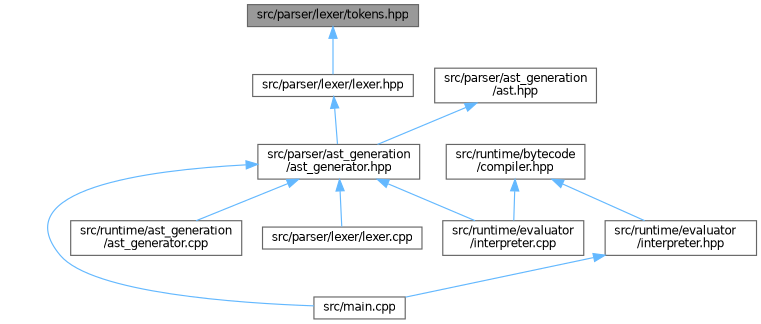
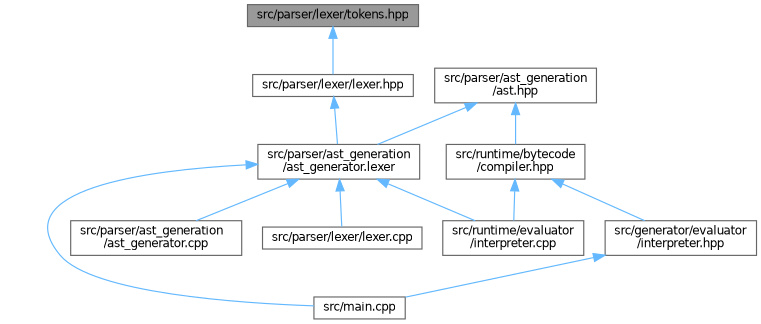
  digraph {
    node [color=grey40 fillcolor=white fontname=Helvetica fontsize=10 shape=box style=filled]
    edge [color=steelblue1 dir=back fontname=Helvetica fontsize=10 labelfontname=Helvetica labelfontsize=10 style=solid]
    n1 [color=gray40 fillcolor=grey60 fontcolor=black height=0.2 label="src/parser/lexer/tokens.hpp" width=0.4]
    n2 [height=0.2 label="src/parser/lexer/lexer.hpp" width=0.4]
    n3 [height=0.2 label="src/parser/ast_generation\l/ast.hpp" width=0.4]
-   n4 [height=0.2 label="src/parser/ast_generation\l/ast_generator.hpp" width=0.4]
+   n4 [height=0.2 label="src/parser/ast_generation\l/ast_generator.lexer" width=0.4]
    n5 [height=0.2 label="src/runtime/bytecode\l/compiler.hpp" width=0.4]
    n6 [height=0.2 label="src/main.cpp" width=0.4]
-   n7 [height=0.2 label="src/runtime/ast_generation\l/ast_generator.cpp" width=0.4]
+   n7 [height=0.2 label="src/parser/ast_generation\l/ast_generator.cpp" width=0.4]
    n8 [height=0.2 label="src/runtime/evaluator\l/interpreter.cpp" width=0.4]
    n9 [height=0.2 label="src/parser/lexer/lexer.cpp" width=0.4]
-   n10 [height=0.2 label="src/runtime/evaluator\l/interpreter.hpp" width=0.4]
+   n10 [height=0.2 label="src/generator/evaluator\l/interpreter.hpp" width=0.4]
    n1 -> n2
    n2 -> n4
    n3 -> n4
+   n3 -> n5
    n4 -> n6
    n4 -> n7
    n4 -> n8
    n4 -> n9
    n5 -> n8
    n5 -> n10
    n10 -> n6
  }
